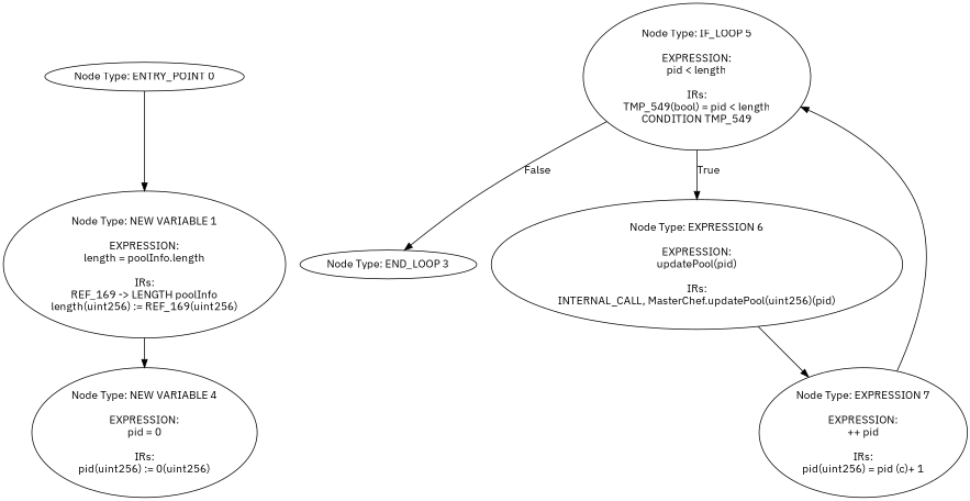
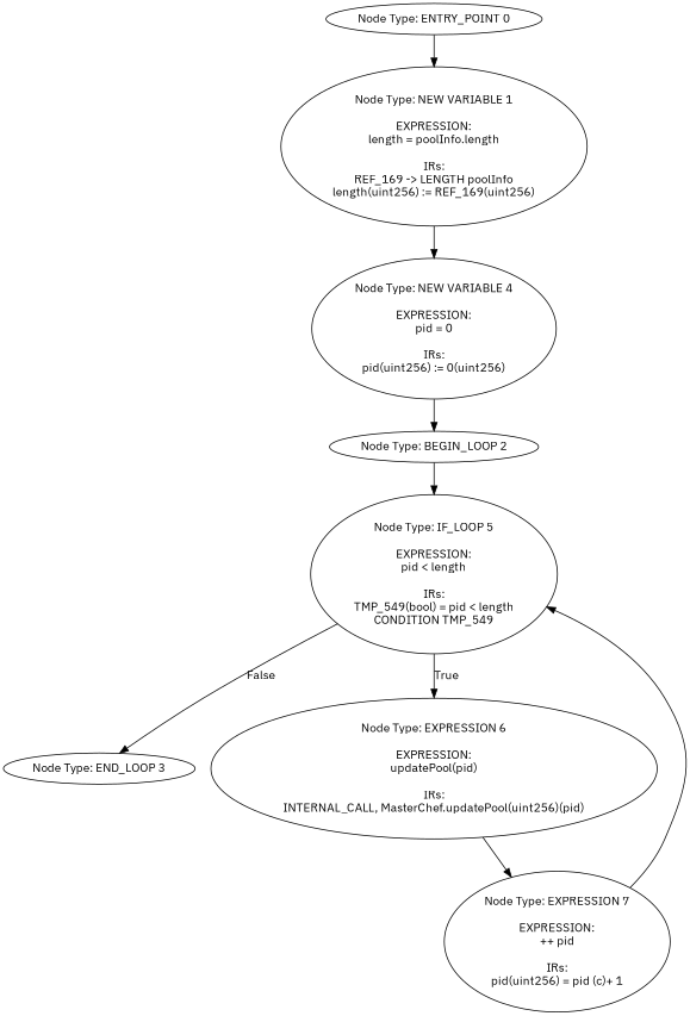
  digraph {
    fontname="IBM Plex Sans"
    node [fontname="IBM Plex Sans"]
    edge [fontname="IBM Plex Sans"]
    n1 [label="Node Type: ENTRY_POINT 0\n"]
    n2 [label="Node Type: NEW VARIABLE 1\n\nEXPRESSION:\nlength = poolInfo.length\n\nIRs:\nREF_169 -> LENGTH poolInfo\nlength(uint256) := REF_169(uint256)"]
    n3 [label="Node Type: NEW VARIABLE 4\n\nEXPRESSION:\npid = 0\n\nIRs:\npid(uint256) := 0(uint256)"]
+   n4 [label="Node Type: BEGIN_LOOP 2\n"]
    n5 [label="Node Type: IF_LOOP 5\n\nEXPRESSION:\npid < length\n\nIRs:\nTMP_549(bool) = pid < length\nCONDITION TMP_549"]
    n6 [label="Node Type: END_LOOP 3\n"]
    n7 [label="Node Type: EXPRESSION 6\n\nEXPRESSION:\nupdatePool(pid)\n\nIRs:\nINTERNAL_CALL, MasterChef.updatePool(uint256)(pid)"]
    n8 [label="Node Type: EXPRESSION 7\n\nEXPRESSION:\n++ pid\n\nIRs:\npid(uint256) = pid (c)+ 1"]
    n1 -> n2
    n2 -> n3
+   n3 -> n4
+   n4 -> n5
    n5 -> n6 [label=False]
    n5 -> n7 [label=True]
    n7 -> n8
    n8 -> n5
  }
